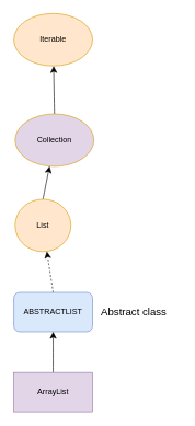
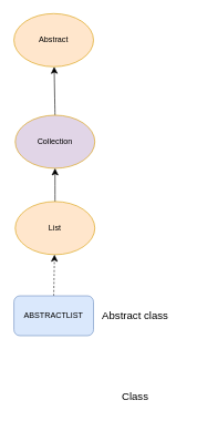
  <mxCell id="0" />
  <mxCell id="1" parent="0" />
- <mxCell id="2" value="Iterable" style="ellipse;whiteSpace=wrap;html=1;fillColor=#ffe6cc;strokeColor=#d79b00;" vertex="1" parent="1"><mxGeometry x="20" y="20" width="120" height="80" as="geometry" /></mxCell>
+ <mxCell id="2" value="Abstract" style="ellipse;whiteSpace=wrap;html=1;fillColor=#ffe6cc;strokeColor=#d79b00;" vertex="1" parent="1"><mxGeometry x="20" y="20" width="120" height="80" as="geometry" /></mxCell>
  <mxCell id="3" style="edgeStyle=none;curved=1;rounded=0;orthogonalLoop=1;jettySize=auto;html=1;exitX=0.5;exitY=0;exitDx=0;exitDy=0;fontSize=12;startSize=8;endSize=8;" edge="1" parent="1" target="2"><mxGeometry relative="1" as="geometry"><mxPoint x="82" y="173" as="sourcePoint" /></mxGeometry></mxCell>
  <mxCell id="4" value="Collection" style="ellipse;whiteSpace=wrap;html=1;fillColor=#e1d5e7;strokeColor=#d79b00;" vertex="1" parent="1"><mxGeometry x="22" y="173" width="120" height="80" as="geometry" /></mxCell>
  <mxCell id="5" style="edgeStyle=none;curved=1;rounded=0;orthogonalLoop=1;jettySize=auto;html=1;exitX=0.5;exitY=0;exitDx=0;exitDy=0;fontSize=12;startSize=8;endSize=8;" edge="1" parent="1" source="6" target="4"><mxGeometry relative="1" as="geometry" /></mxCell>
- <mxCell id="6" value="List" style="ellipse;whiteSpace=wrap;html=1;fillColor=#ffe6cc;strokeColor=#d79b00;" vertex="1" parent="1"><mxGeometry x="22" y="303" width="85" height="80" as="geometry" /></mxCell>
+ <mxCell id="6" value="List" style="ellipse;whiteSpace=wrap;html=1;fillColor=#ffe6cc;strokeColor=#d79b00;" vertex="1" parent="1"><mxGeometry x="22" y="303" width="120" height="80" as="geometry" /></mxCell>
  <mxCell id="7" style="edgeStyle=none;curved=1;rounded=0;orthogonalLoop=1;jettySize=auto;html=1;exitX=0.5;exitY=0;exitDx=0;exitDy=0;fontSize=12;startSize=8;endSize=8;dashed=1;" edge="1" parent="1" source="8" target="6"><mxGeometry relative="1" as="geometry" /></mxCell>
  <mxCell id="8" value="ABSTRACTLIST" style="rounded=1;whiteSpace=wrap;html=1;fillColor=#dae8fc;strokeColor=#6c8ebf;" vertex="1" parent="1"><mxGeometry x="20" y="445" width="120" height="60" as="geometry" /></mxCell>
- <mxCell id="9" style="edgeStyle=none;curved=1;rounded=0;orthogonalLoop=1;jettySize=auto;html=1;exitX=0.5;exitY=0;exitDx=0;exitDy=0;fontSize=12;startSize=8;endSize=8;" edge="1" parent="1" source="10" target="8"><mxGeometry relative="1" as="geometry" /></mxCell>
- <mxCell id="10" value="ArrayList" style="rounded=0;whiteSpace=wrap;html=1;fillColor=#e1d5e7;strokeColor=#9673a6;" vertex="1" parent="1"><mxGeometry x="20" y="567" width="120" height="60" as="geometry" /></mxCell>
  <mxCell id="11" value="Abstract class" style="text;html=1;align=center;verticalAlign=middle;whiteSpace=wrap;rounded=0;fontSize=16;" vertex="1" parent="1"><mxGeometry x="132" y="460" width="142" height="30" as="geometry" /></mxCell>
+ <mxCell id="12" value="Class" style="text;html=1;align=center;verticalAlign=middle;whiteSpace=wrap;rounded=0;fontSize=16;" vertex="1" parent="1"><mxGeometry x="173" y="582" width="60" height="30" as="geometry" /></mxCell>
